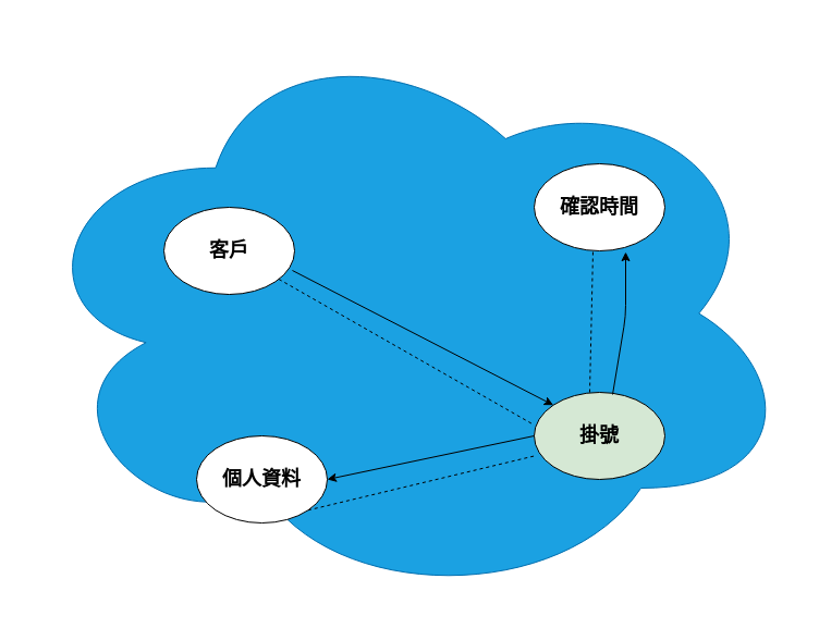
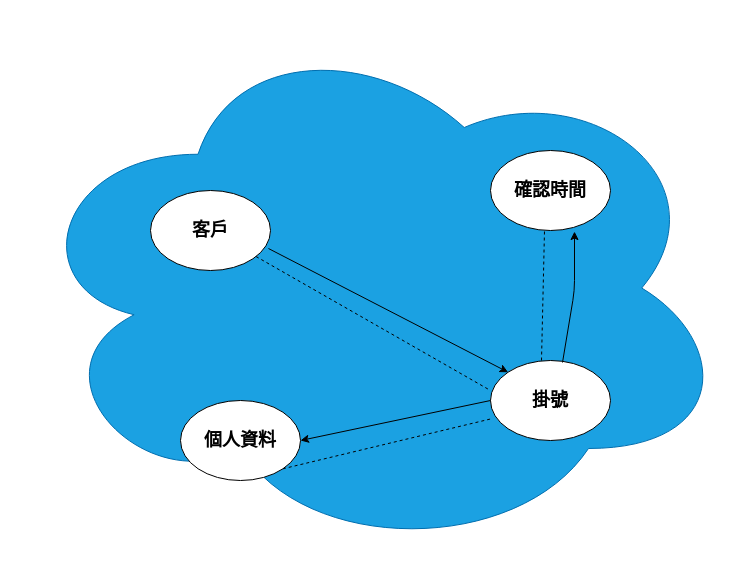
  <mxCell id="0" />
  <mxCell id="1" parent="0" />
  <mxCell id="2" value="" style="ellipse;shape=cloud;whiteSpace=wrap;html=1;fillColor=#1ba1e2;fontColor=#ffffff;strokeColor=#006EAF;" vertex="1" parent="1"><mxGeometry x="20" y="20" width="710" height="535" as="geometry" /></mxCell>
  <mxCell id="3" value="&lt;h2&gt;客戶&lt;/h2&gt;" style="ellipse;whiteSpace=wrap;html=1;" parent="1" vertex="1"><mxGeometry x="150" y="190" width="120" height="80" as="geometry" /></mxCell>
  <mxCell id="4" value="&lt;h2&gt;確認時間&lt;/h2&gt;" style="ellipse;whiteSpace=wrap;html=1;" parent="1" vertex="1"><mxGeometry x="490" y="150" width="120" height="80" as="geometry" /></mxCell>
- <mxCell id="5" value="&lt;h2&gt;掛號&lt;/h2&gt;" style="ellipse;whiteSpace=wrap;html=1;fillColor=#d5e8d4;" parent="1" vertex="1"><mxGeometry x="490" y="360" width="120" height="80" as="geometry" /></mxCell>
+ <mxCell id="5" value="&lt;h2&gt;掛號&lt;/h2&gt;" style="ellipse;whiteSpace=wrap;html=1;" parent="1" vertex="1"><mxGeometry x="490" y="360" width="120" height="80" as="geometry" /></mxCell>
  <mxCell id="6" value="&lt;h2&gt;個人資料&lt;/h2&gt;" style="ellipse;whiteSpace=wrap;html=1;" parent="1" vertex="1"><mxGeometry x="180" y="400" width="120" height="80" as="geometry" /></mxCell>
  <mxCell id="7" value="" style="endArrow=classic;html=1;exitX=0.983;exitY=0.725;exitDx=0;exitDy=0;exitPerimeter=0;entryX=0;entryY=0;entryDx=0;entryDy=0;" parent="1" source="3" target="5" edge="1"><mxGeometry width="50" height="50" relative="1" as="geometry"><mxPoint x="340" y="280" as="sourcePoint" /><mxPoint x="390" y="230" as="targetPoint" /></mxGeometry></mxCell>
  <mxCell id="8" value="" style="endArrow=none;dashed=1;html=1;entryX=0;entryY=0.375;entryDx=0;entryDy=0;entryPerimeter=0;" parent="1" source="3" target="5" edge="1"><mxGeometry width="50" height="50" relative="1" as="geometry"><mxPoint x="570" y="460" as="sourcePoint" /><mxPoint x="620" y="410" as="targetPoint" /></mxGeometry></mxCell>
  <mxCell id="9" value="" style="endArrow=classic;html=1;exitX=0.6;exitY=0.025;exitDx=0;exitDy=0;exitPerimeter=0;entryX=0.7;entryY=1.013;entryDx=0;entryDy=0;entryPerimeter=0;" parent="1" source="5" target="4" edge="1"><mxGeometry width="50" height="50" relative="1" as="geometry"><mxPoint x="297.96" y="218" as="sourcePoint" /><mxPoint x="620" y="350" as="targetPoint" /><Array as="points"><mxPoint x="574" y="290" /></Array></mxGeometry></mxCell>
  <mxCell id="10" value="" style="endArrow=none;dashed=1;html=1;exitX=0.425;exitY=0;exitDx=0;exitDy=0;exitPerimeter=0;entryX=0.45;entryY=1;entryDx=0;entryDy=0;entryPerimeter=0;" parent="1" source="5" target="4" edge="1"><mxGeometry width="50" height="50" relative="1" as="geometry"><mxPoint x="570" y="460" as="sourcePoint" /><mxPoint x="620" y="410" as="targetPoint" /></mxGeometry></mxCell>
  <mxCell id="11" value="" style="endArrow=classic;html=1;entryX=1;entryY=0.5;entryDx=0;entryDy=0;exitX=0;exitY=0.5;exitDx=0;exitDy=0;" parent="1" source="5" target="6" edge="1"><mxGeometry width="50" height="50" relative="1" as="geometry"><mxPoint x="310" y="350" as="sourcePoint" /><mxPoint x="620" y="410" as="targetPoint" /></mxGeometry></mxCell>
  <mxCell id="12" value="" style="endArrow=none;dashed=1;html=1;exitX=1;exitY=1;exitDx=0;exitDy=0;entryX=0.017;entryY=0.725;entryDx=0;entryDy=0;entryPerimeter=0;" parent="1" source="6" target="5" edge="1"><mxGeometry width="50" height="50" relative="1" as="geometry"><mxPoint x="570" y="460" as="sourcePoint" /><mxPoint x="620" y="410" as="targetPoint" /></mxGeometry></mxCell>
